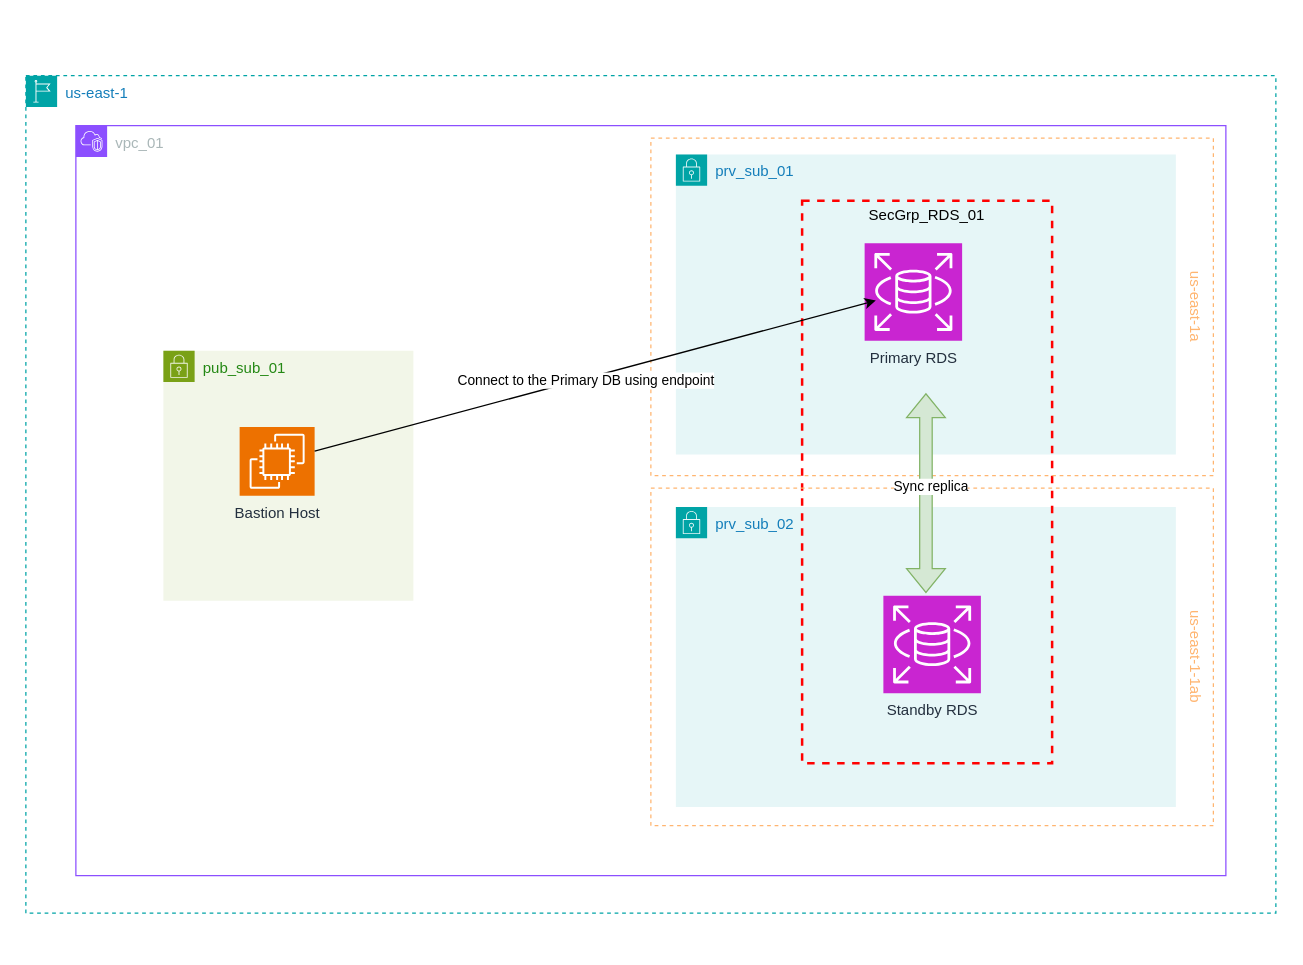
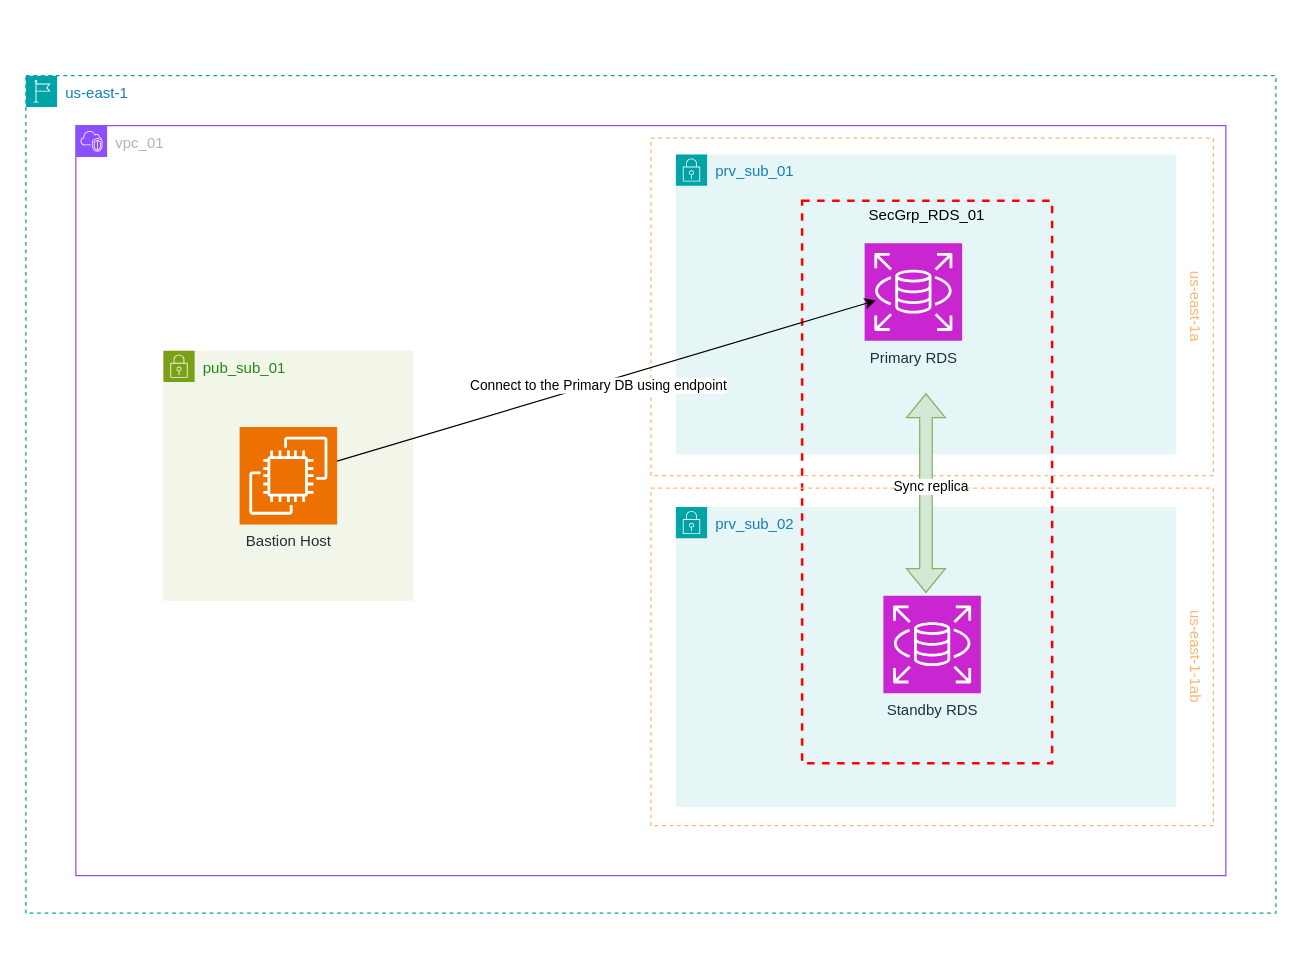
  <mxCell id="0" />
  <mxCell id="1" parent="0" />
  <mxCell id="2" value="us-east-1" style="points=[[0,0],[0.25,0],[0.5,0],[0.75,0],[1,0],[1,0.25],[1,0.5],[1,0.75],[1,1],[0.75,1],[0.5,1],[0.25,1],[0,1],[0,0.75],[0,0.5],[0,0.25]];outlineConnect=0;gradientColor=none;html=1;whiteSpace=wrap;fontSize=12;fontStyle=0;container=1;pointerEvents=0;collapsible=0;recursiveResize=0;shape=mxgraph.aws4.group;grIcon=mxgraph.aws4.group_region;strokeColor=#00A4A6;fillColor=none;verticalAlign=top;align=left;spacingLeft=30;fontColor=#147EBA;dashed=1;" vertex="1" parent="1"><mxGeometry x="20" y="60" width="1000" height="670" as="geometry" /></mxCell>
  <mxCell id="3" value="vpc_01" style="points=[[0,0],[0.25,0],[0.5,0],[0.75,0],[1,0],[1,0.25],[1,0.5],[1,0.75],[1,1],[0.75,1],[0.5,1],[0.25,1],[0,1],[0,0.75],[0,0.5],[0,0.25]];outlineConnect=0;gradientColor=none;html=1;whiteSpace=wrap;fontSize=12;fontStyle=0;container=1;pointerEvents=0;collapsible=0;recursiveResize=0;shape=mxgraph.aws4.group;grIcon=mxgraph.aws4.group_vpc2;strokeColor=#8C4FFF;fillColor=none;verticalAlign=top;align=left;spacingLeft=30;fontColor=#AAB7B8;dashed=0;" vertex="1" parent="2"><mxGeometry x="40" y="40" width="920" height="600" as="geometry" /></mxCell>
  <mxCell id="4" value="pub_sub_01" style="points=[[0,0],[0.25,0],[0.5,0],[0.75,0],[1,0],[1,0.25],[1,0.5],[1,0.75],[1,1],[0.75,1],[0.5,1],[0.25,1],[0,1],[0,0.75],[0,0.5],[0,0.25]];outlineConnect=0;gradientColor=none;html=1;whiteSpace=wrap;fontSize=12;fontStyle=0;container=1;pointerEvents=0;collapsible=0;recursiveResize=0;shape=mxgraph.aws4.group;grIcon=mxgraph.aws4.group_security_group;grStroke=0;strokeColor=#7AA116;fillColor=#F2F6E8;verticalAlign=top;align=left;spacingLeft=30;fontColor=#248814;dashed=0;" vertex="1" parent="3"><mxGeometry x="70" y="180" width="200" height="200" as="geometry" /></mxCell>
- <mxCell id="5" value="Bastion Host" style="sketch=0;points=[[0,0,0],[0.25,0,0],[0.5,0,0],[0.75,0,0],[1,0,0],[0,1,0],[0.25,1,0],[0.5,1,0],[0.75,1,0],[1,1,0],[0,0.25,0],[0,0.5,0],[0,0.75,0],[1,0.25,0],[1,0.5,0],[1,0.75,0]];outlineConnect=0;fontColor=#232F3E;fillColor=#ED7100;strokeColor=#ffffff;dashed=0;verticalLabelPosition=bottom;verticalAlign=top;align=center;html=1;fontSize=12;fontStyle=0;aspect=fixed;shape=mxgraph.aws4.resourceIcon;resIcon=mxgraph.aws4.ec2;" vertex="1" parent="4"><mxGeometry x="61" y="61" width="60" height="55" as="geometry" /></mxCell>
+ <mxCell id="5" value="Bastion Host" style="sketch=0;points=[[0,0,0],[0.25,0,0],[0.5,0,0],[0.75,0,0],[1,0,0],[0,1,0],[0.25,1,0],[0.5,1,0],[0.75,1,0],[1,1,0],[0,0.25,0],[0,0.5,0],[0,0.75,0],[1,0.25,0],[1,0.5,0],[1,0.75,0]];outlineConnect=0;fontColor=#232F3E;fillColor=#ED7100;strokeColor=#ffffff;dashed=0;verticalLabelPosition=bottom;verticalAlign=top;align=center;html=1;fontSize=12;fontStyle=0;aspect=fixed;shape=mxgraph.aws4.resourceIcon;resIcon=mxgraph.aws4.ec2;" vertex="1" parent="4"><mxGeometry x="61" y="61" width="78" height="78" as="geometry" /></mxCell>
  <mxCell id="6" value="prv_sub_01" style="points=[[0,0],[0.25,0],[0.5,0],[0.75,0],[1,0],[1,0.25],[1,0.5],[1,0.75],[1,1],[0.75,1],[0.5,1],[0.25,1],[0,1],[0,0.75],[0,0.5],[0,0.25]];outlineConnect=0;gradientColor=none;html=1;whiteSpace=wrap;fontSize=12;fontStyle=0;container=1;pointerEvents=0;collapsible=0;recursiveResize=0;shape=mxgraph.aws4.group;grIcon=mxgraph.aws4.group_security_group;grStroke=0;strokeColor=#00A4A6;fillColor=#E6F6F7;verticalAlign=top;align=left;spacingLeft=30;fontColor=#147EBA;dashed=0;" vertex="1" parent="3"><mxGeometry x="480" y="23" width="400" height="240" as="geometry" /></mxCell>
  <mxCell id="7" value="Primary RDS" style="sketch=0;points=[[0,0,0],[0.25,0,0],[0.5,0,0],[0.75,0,0],[1,0,0],[0,1,0],[0.25,1,0],[0.5,1,0],[0.75,1,0],[1,1,0],[0,0.25,0],[0,0.5,0],[0,0.75,0],[1,0.25,0],[1,0.5,0],[1,0.75,0]];outlineConnect=0;fontColor=#232F3E;fillColor=#C925D1;strokeColor=#ffffff;dashed=0;verticalLabelPosition=bottom;verticalAlign=top;align=center;html=1;fontSize=12;fontStyle=0;aspect=fixed;shape=mxgraph.aws4.resourceIcon;resIcon=mxgraph.aws4.rds;" vertex="1" parent="6"><mxGeometry x="151" y="71" width="78" height="78" as="geometry" /></mxCell>
  <mxCell id="8" value="prv_sub_02" style="points=[[0,0],[0.25,0],[0.5,0],[0.75,0],[1,0],[1,0.25],[1,0.5],[1,0.75],[1,1],[0.75,1],[0.5,1],[0.25,1],[0,1],[0,0.75],[0,0.5],[0,0.25]];outlineConnect=0;gradientColor=none;html=1;whiteSpace=wrap;fontSize=12;fontStyle=0;container=1;pointerEvents=0;collapsible=0;recursiveResize=0;shape=mxgraph.aws4.group;grIcon=mxgraph.aws4.group_security_group;grStroke=0;strokeColor=#00A4A6;fillColor=#E6F6F7;verticalAlign=top;align=left;spacingLeft=30;fontColor=#147EBA;dashed=0;" vertex="1" parent="3"><mxGeometry x="480" y="305" width="400" height="240" as="geometry" /></mxCell>
  <mxCell id="9" value="Standby RDS" style="sketch=0;points=[[0,0,0],[0.25,0,0],[0.5,0,0],[0.75,0,0],[1,0,0],[0,1,0],[0.25,1,0],[0.5,1,0],[0.75,1,0],[1,1,0],[0,0.25,0],[0,0.5,0],[0,0.75,0],[1,0.25,0],[1,0.5,0],[1,0.75,0]];outlineConnect=0;fontColor=#232F3E;fillColor=#C925D1;strokeColor=#ffffff;dashed=0;verticalLabelPosition=bottom;verticalAlign=top;align=center;html=1;fontSize=12;fontStyle=0;aspect=fixed;shape=mxgraph.aws4.resourceIcon;resIcon=mxgraph.aws4.rds;" vertex="1" parent="8"><mxGeometry x="166" y="71" width="78" height="78" as="geometry" /></mxCell>
  <mxCell id="10" value="SecGrp_RDS_01" style="fontStyle=0;verticalAlign=top;align=center;spacingTop=-2;fillColor=none;rounded=0;whiteSpace=wrap;html=1;strokeColor=#FF0000;strokeWidth=2;dashed=1;container=1;collapsible=0;expand=0;recursiveResize=0;" vertex="1" parent="8"><mxGeometry x="101" y="-245" width="200" height="450" as="geometry" /></mxCell>
  <mxCell id="11" value="&lt;font color=&quot;#ffb570&quot;&gt;us-east-1a&lt;/font&gt;" style="fillColor=none;strokeColor=#FFB570;dashed=1;verticalAlign=top;fontStyle=0;fontColor=#147EBA;whiteSpace=wrap;html=1;rotation=90;" vertex="1" parent="3"><mxGeometry x="550" y="-80" width="270" height="450" as="geometry" /></mxCell>
  <mxCell id="12" value="&lt;font color=&quot;#ffb570&quot;&gt;us-east-1-1ab&lt;/font&gt;" style="fillColor=none;strokeColor=#FFB570;dashed=1;verticalAlign=top;fontStyle=0;fontColor=#147EBA;whiteSpace=wrap;html=1;rotation=90;" vertex="1" parent="3"><mxGeometry x="550" y="200" width="270" height="450" as="geometry" /></mxCell>
  <mxCell id="13" value="" style="endArrow=classic;html=1;rounded=0;entryX=0.481;entryY=0.6;entryDx=0;entryDy=0;entryPerimeter=0;" edge="1" parent="3" source="5" target="11"><mxGeometry width="50" height="50" relative="1" as="geometry"><mxPoint x="420" y="320" as="sourcePoint" /><mxPoint x="470" y="270" as="targetPoint" /></mxGeometry></mxCell>
  <mxCell id="14" value="Connect to the Primary DB using endpoint" style="edgeLabel;html=1;align=center;verticalAlign=middle;resizable=0;points=[];" vertex="1" connectable="0" parent="13"><mxGeometry x="-0.036" y="-1" relative="1" as="geometry"><mxPoint as="offset" /></mxGeometry></mxCell>
  <mxCell id="15" value="" style="shape=flexArrow;endArrow=classic;startArrow=classic;html=1;rounded=0;entryX=0.778;entryY=0.511;entryDx=0;entryDy=0;entryPerimeter=0;exitX=0.333;exitY=0.511;exitDx=0;exitDy=0;exitPerimeter=0;fillColor=#d5e8d4;strokeColor=#82b366;" edge="1" parent="3"><mxGeometry width="100" height="100" relative="1" as="geometry"><mxPoint x="680.05" y="373.91" as="sourcePoint" /><mxPoint x="680.05" y="214.06" as="targetPoint" /></mxGeometry></mxCell>
  <mxCell id="16" value="Sync replica" style="edgeLabel;html=1;align=center;verticalAlign=middle;resizable=0;points=[];" vertex="1" connectable="0" parent="15"><mxGeometry x="0.062" y="-3" relative="1" as="geometry"><mxPoint as="offset" /></mxGeometry></mxCell>
